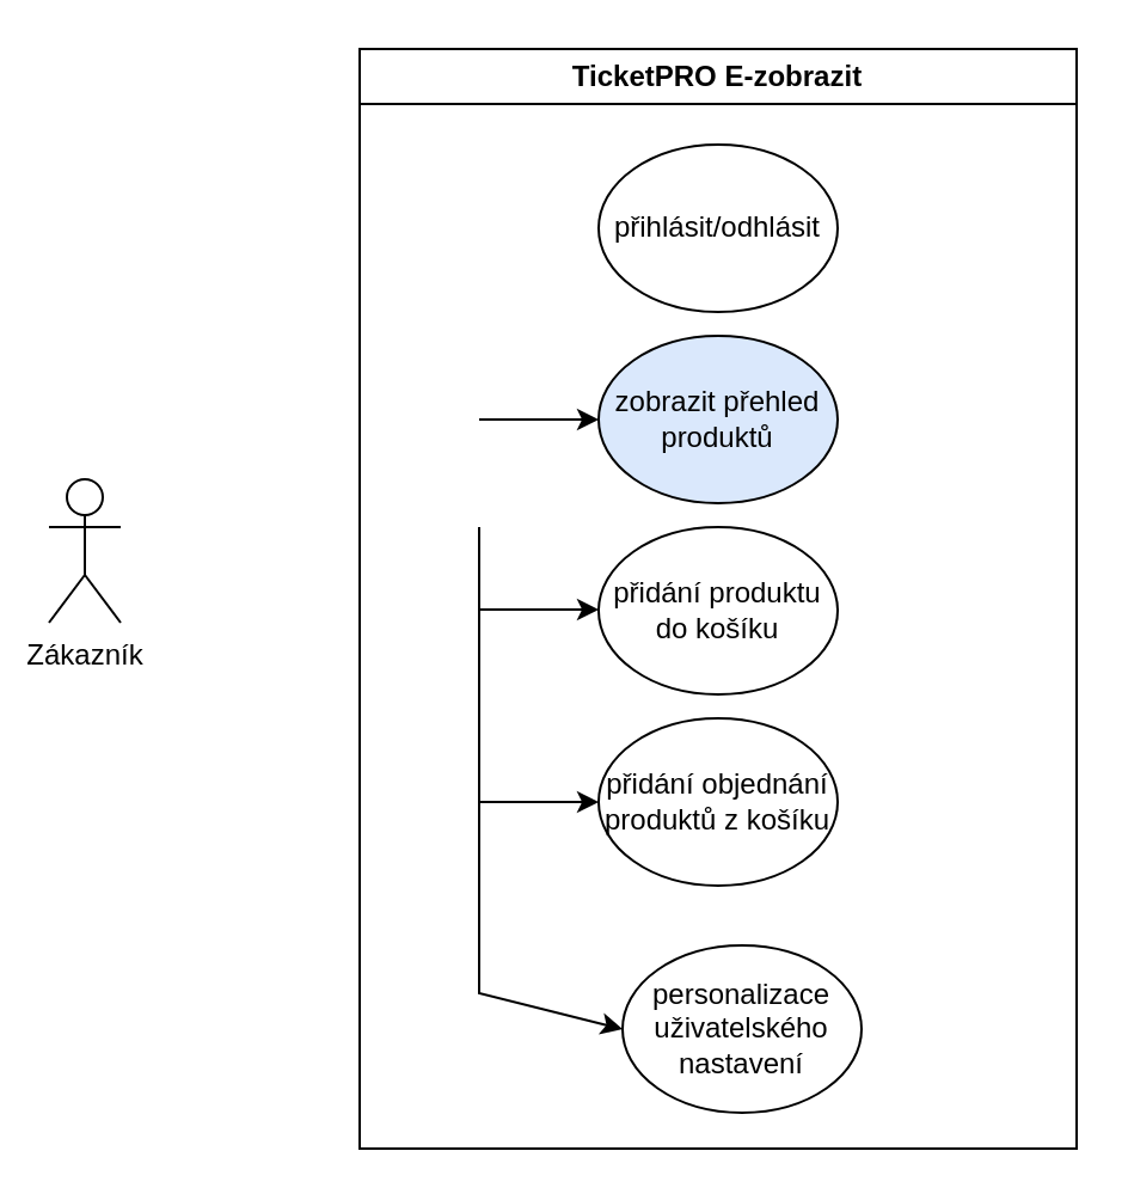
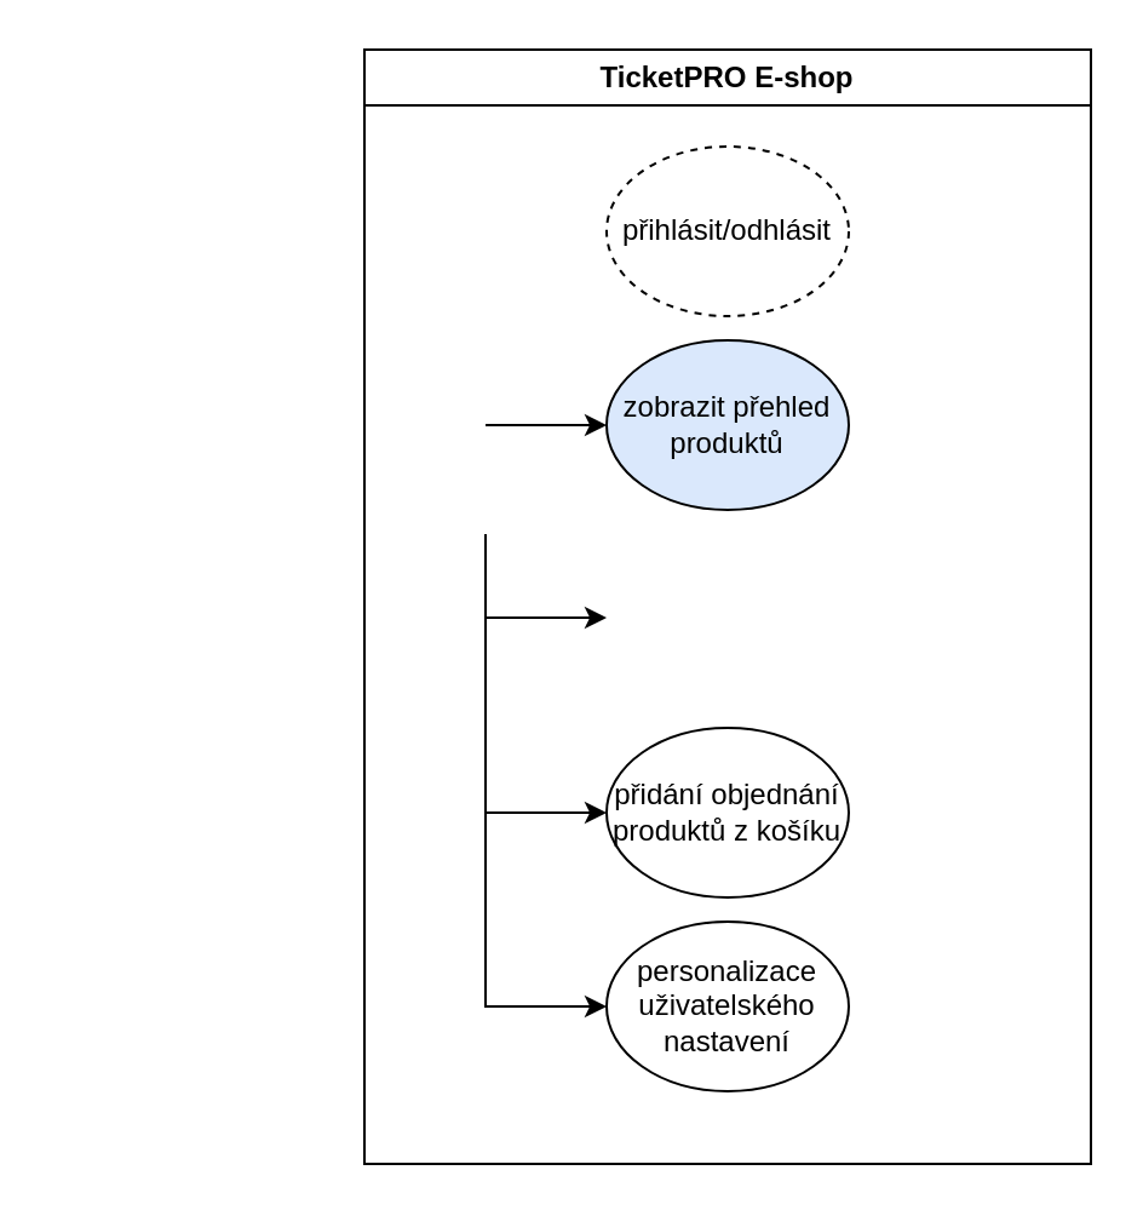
  <mxCell id="0" />
  <mxCell id="1" parent="0" />
- <mxCell id="2" value="TicketPRO E-zobrazit" style="swimlane;whiteSpace=wrap;html=1;" parent="1" vertex="1"><mxGeometry x="150" y="20" width="300" height="460" as="geometry" /></mxCell>
- <mxCell id="3" value="přihlásit/odhlásit" style="ellipse;whiteSpace=wrap;html=1;" parent="2" vertex="1"><mxGeometry x="100" y="40" width="100" height="70" as="geometry" /></mxCell>
+ <mxCell id="2" value="TicketPRO E-shop" style="swimlane;whiteSpace=wrap;html=1;" parent="1" vertex="1"><mxGeometry x="150" y="20" width="300" height="460" as="geometry" /></mxCell>
+ <mxCell id="3" value="přihlásit/odhlásit" style="ellipse;whiteSpace=wrap;html=1;dashed=1;" parent="2" vertex="1"><mxGeometry x="100" y="40" width="100" height="70" as="geometry" /></mxCell>
  <mxCell id="4" value="zobrazit přehled produktů" style="ellipse;whiteSpace=wrap;html=1;fillColor=#dae8fc;" parent="2" vertex="1"><mxGeometry x="100" y="120" width="100" height="70" as="geometry" /></mxCell>
- <mxCell id="5" value="přidání produktu do košíku" style="ellipse;whiteSpace=wrap;html=1;" parent="2" vertex="1"><mxGeometry x="100" y="200" width="100" height="70" as="geometry" /></mxCell>
  <mxCell id="6" value="přidání objednání produktů z košíku" style="ellipse;whiteSpace=wrap;html=1;" parent="2" vertex="1"><mxGeometry x="100" y="280" width="100" height="70" as="geometry" /></mxCell>
- <mxCell id="7" value="personalizace uživatelského nastavení" style="ellipse;whiteSpace=wrap;html=1;" parent="2" vertex="1"><mxGeometry x="110" y="375" width="100" height="70" as="geometry" /></mxCell>
+ <mxCell id="7" value="personalizace uživatelského nastavení" style="ellipse;whiteSpace=wrap;html=1;" parent="2" vertex="1"><mxGeometry x="100" y="360" width="100" height="70" as="geometry" /></mxCell>
  <mxCell id="8" value="" style="endArrow=classic;html=1;rounded=0;entryX=0;entryY=0.5;entryDx=0;entryDy=0;" parent="2" edge="1"><mxGeometry width="50" height="50" relative="1" as="geometry"><mxPoint x="50" y="234.5" as="sourcePoint" /><mxPoint x="100" y="234.5" as="targetPoint" /></mxGeometry></mxCell>
- <mxCell id="9" value="Zákazník" style="shape=umlActor;verticalLabelPosition=bottom;verticalAlign=top;html=1;outlineConnect=0;" parent="1" vertex="1"><mxGeometry x="20" y="200" width="30" height="60" as="geometry" /></mxCell>
  <mxCell id="10" value="" style="endArrow=classic;html=1;rounded=0;entryX=0;entryY=0.5;entryDx=0;entryDy=0;" parent="1" target="4" edge="1"><mxGeometry width="50" height="50" relative="1" as="geometry"><mxPoint x="200" y="175" as="sourcePoint" /><mxPoint x="270" y="290" as="targetPoint" /></mxGeometry></mxCell>
  <mxCell id="11" value="" style="endArrow=classic;html=1;rounded=0;entryX=0;entryY=0.5;entryDx=0;entryDy=0;" parent="1" target="7" edge="1"><mxGeometry width="50" height="50" relative="1" as="geometry"><mxPoint x="200" y="220" as="sourcePoint" /><mxPoint x="270" y="290" as="targetPoint" /><Array as="points"><mxPoint x="200" y="415" /></Array></mxGeometry></mxCell>
  <mxCell id="12" value="" style="endArrow=classic;html=1;rounded=0;entryX=0;entryY=0.5;entryDx=0;entryDy=0;" parent="1" target="6" edge="1"><mxGeometry width="50" height="50" relative="1" as="geometry"><mxPoint x="200" y="335" as="sourcePoint" /><mxPoint x="270" y="290" as="targetPoint" /></mxGeometry></mxCell>
